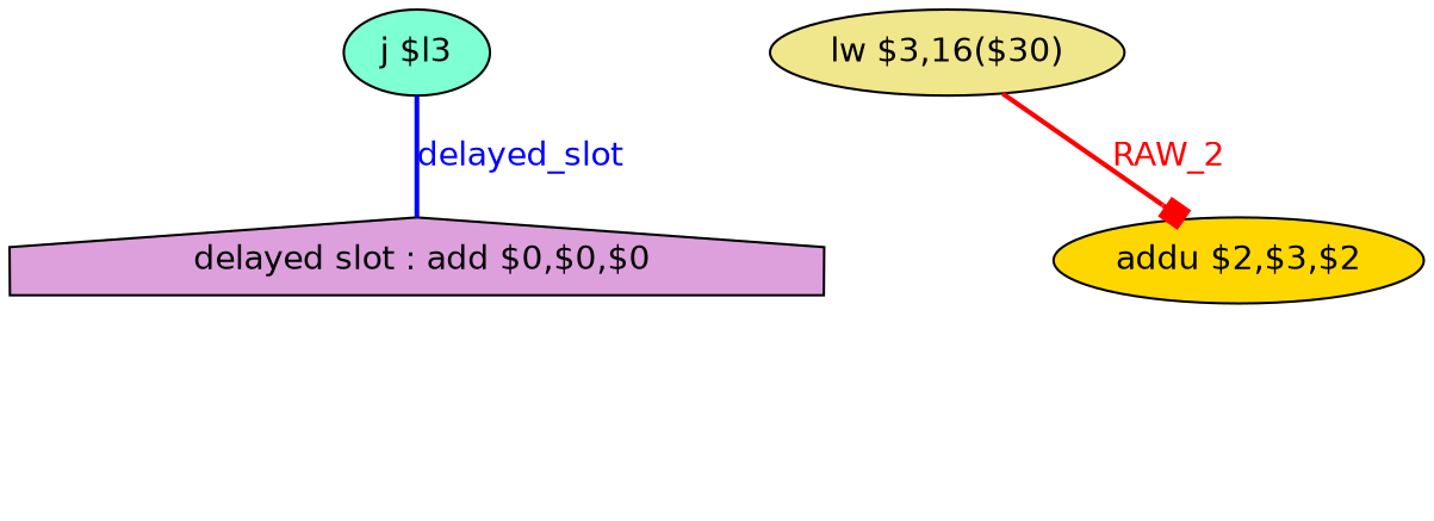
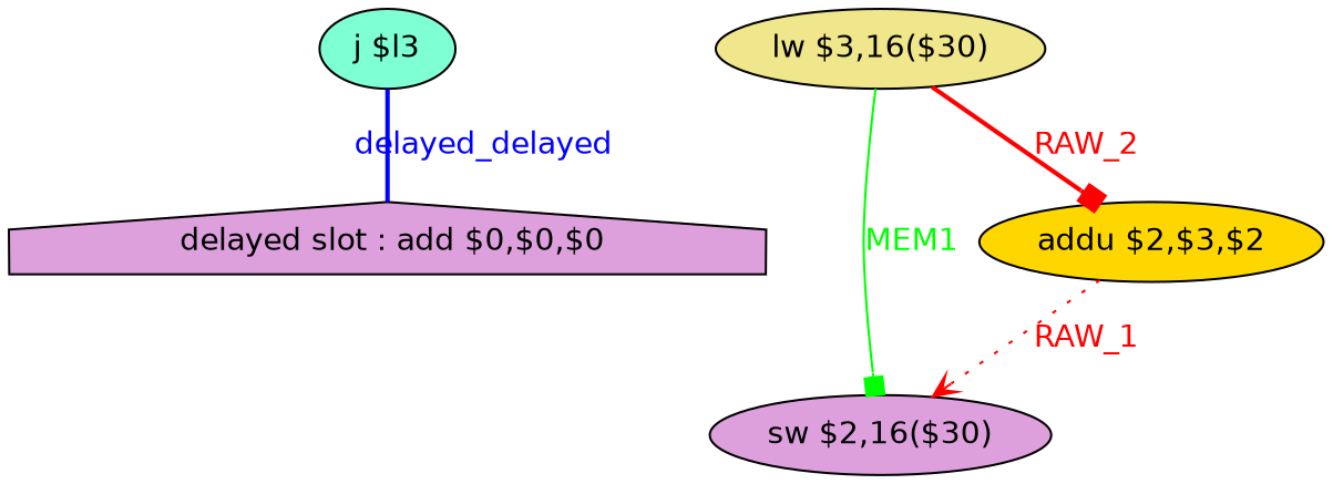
  digraph {
    fontname="DejaVu Sans"
    node [fillcolor=plum fontname="DejaVu Sans" shape=ellipse style=filled]
    edge [color=red fontcolor=red fontname="DejaVu Sans" style=bold arrowhead=box]
    n1 [label=" delayed slot : add $0,$0,$0" shape=house]
    n2 [fillcolor=aquamarine label="j $l3"]
    n3 [fillcolor=khaki label="lw $3,16($30)"]
+   n4 [label="sw $2,16($30)"]
    n5 [fillcolor=gold label="addu $2,$3,$2"]
-   n2 -> n1 [color=blue dir=none fontcolor=blue label=delayed_slot arrowhead=""]
+   n2 -> n1 [color=blue dir=none fontcolor=blue label=delayed_delayed arrowhead=""]
+   n3 -> n4 [color=green fontcolor=green label=MEM1 style=solid]
    n3 -> n5 [label=RAW_2]
+   n5 -> n4 [arrowhead=vee label=RAW_1 style=dotted]
  }
